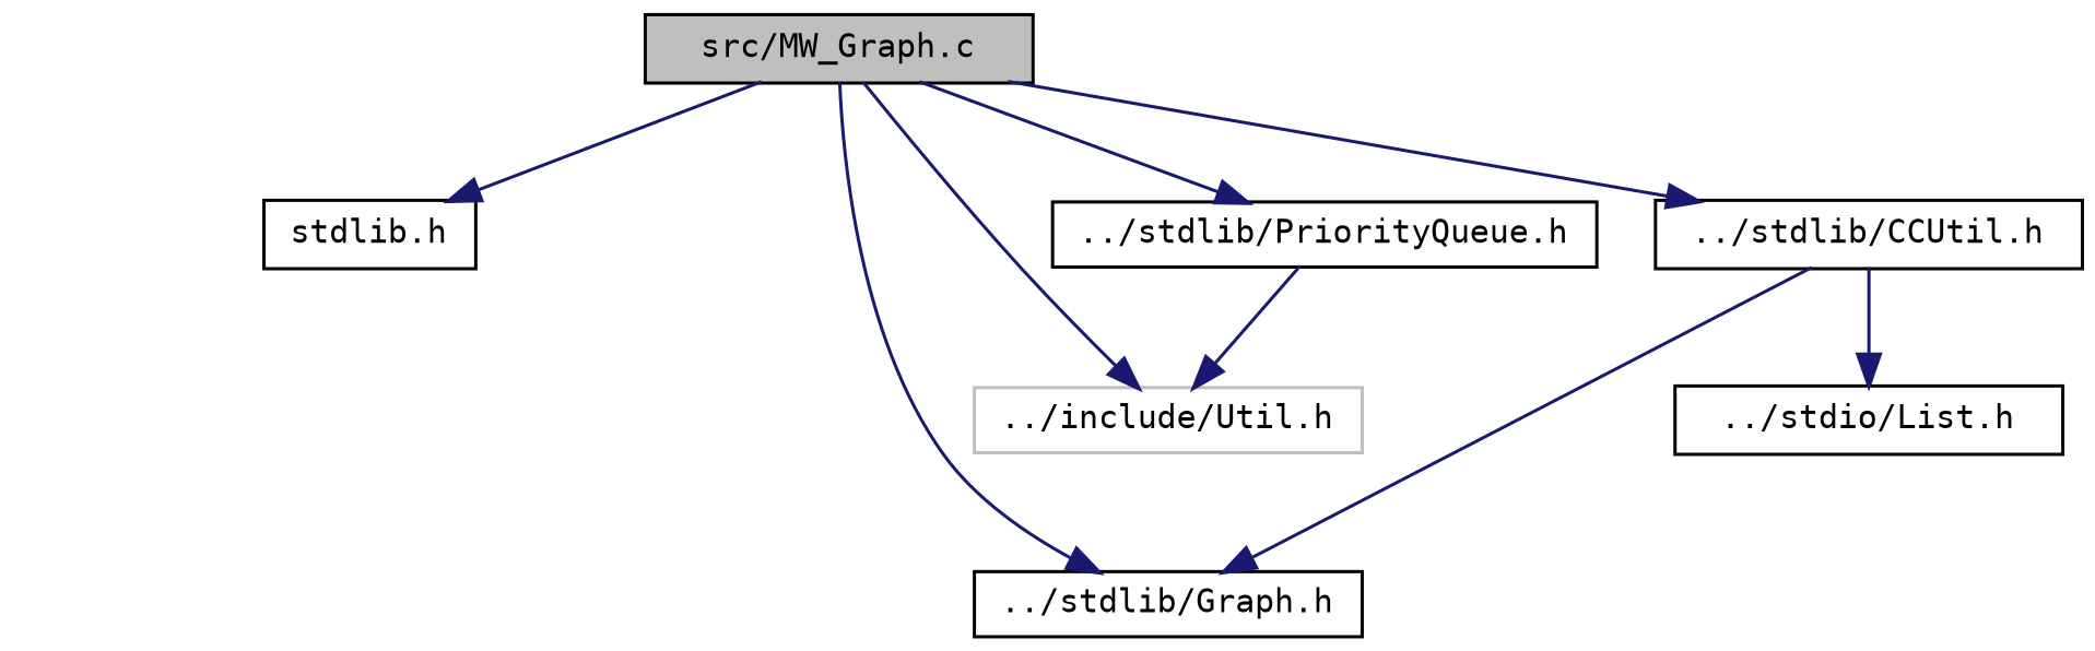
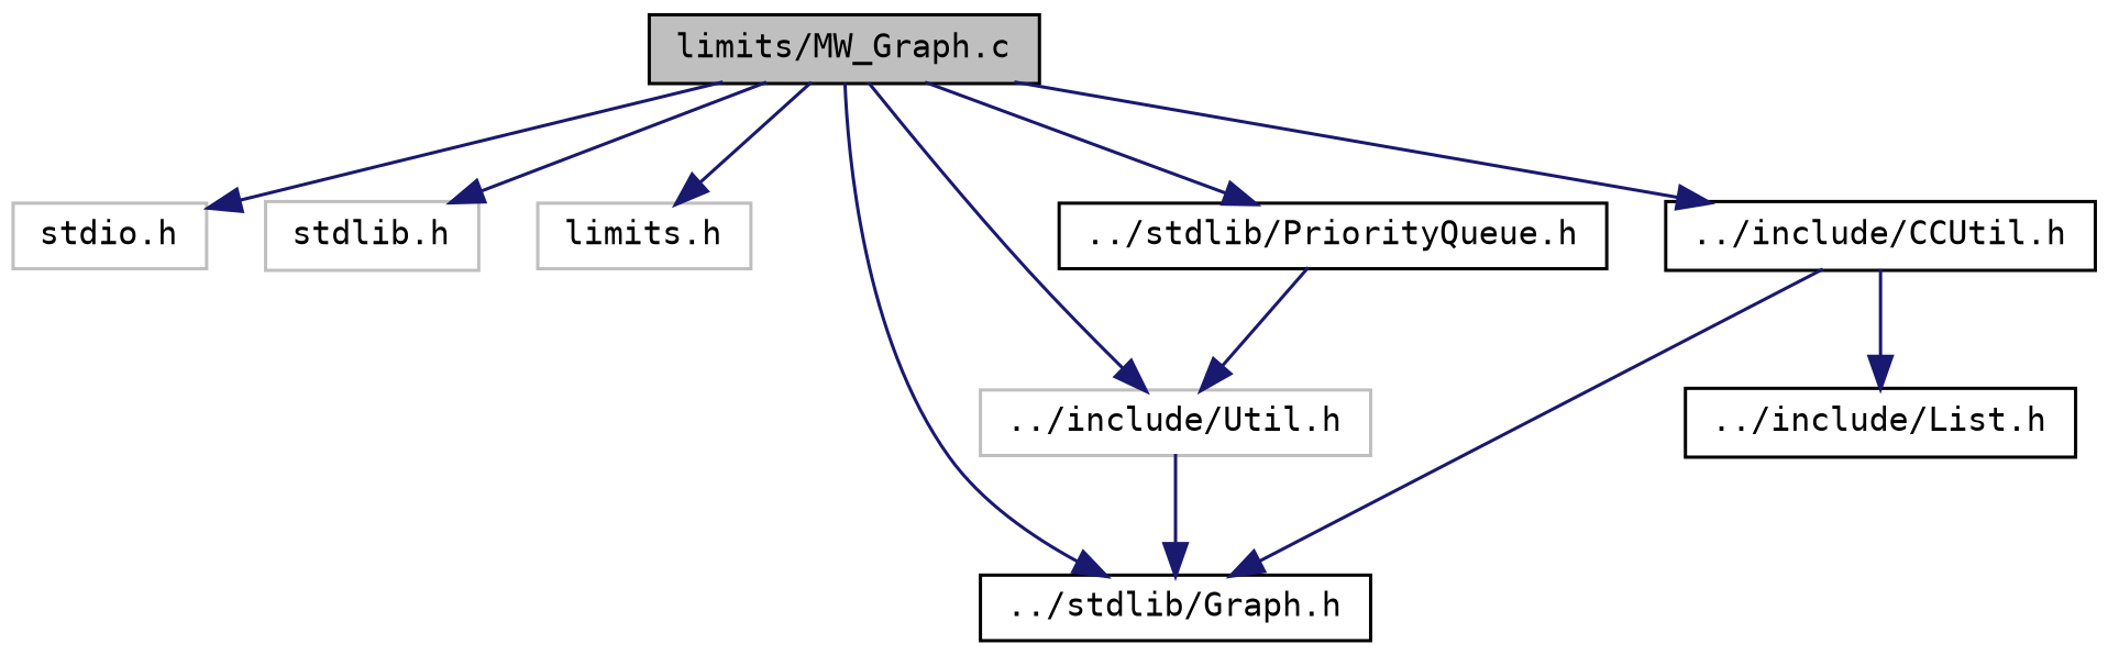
  digraph {
    fontname="DejaVu Sans Mono"
    node [color=black fillcolor=white fontname="DejaVu Sans Mono" fontsize=10 shape=record style=filled]
    edge [color=midnightblue fontname="DejaVu Sans Mono" fontsize=10 labelfontname=Helvetica labelfontsize=10 style=solid]
-   n1 [fillcolor=grey75 fontcolor=black height=0.2 label="src/MW_Graph.c" width=0.4]
-   n3 [height=0.2 label="stdlib.h" width=0.4]
+   n1 [fillcolor=grey75 fontcolor=black height=0.2 label="limits/MW_Graph.c" width=0.4]
+   n2 [color=grey75 height=0.2 label="stdio.h" width=0.4]
+   n3 [color=grey75 height=0.2 label="stdlib.h" width=0.4]
+   n4 [color=grey75 height=0.2 label="limits.h" width=0.4]
    n5 [height=0.2 label="../stdlib/Graph.h" width=0.4]
    n6 [color=grey75 height=0.2 label="../include/Util.h" width=0.4]
-   n7 [height=0.2 label="../stdlib/CCUtil.h" width=0.4]
+   n7 [height=0.2 label="../include/CCUtil.h" width=0.4]
    n8 [height=0.2 label="../stdlib/PriorityQueue.h" width=0.4]
-   n9 [height=0.2 label="../stdio/List.h" width=0.4]
+   n9 [height=0.2 label="../include/List.h" width=0.4]
+   n1 -> n2
    n1 -> n3
+   n1 -> n4
    n1 -> n5
    n1 -> n6
    n1 -> n7
    n1 -> n8
+   n6 -> n5
    n7 -> n5
    n7 -> n9
    n8 -> n6
  }
